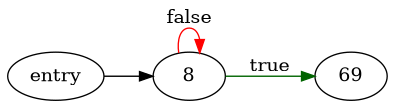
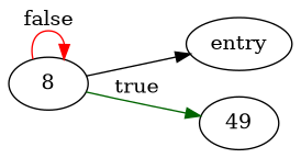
  digraph {
    rankdir=LR
    n1 [label=entry]
    n2 [label=8]
-   49 [label=69]
-   n1 -> n2
+   49
+   n2 -> n1
    n2 -> n2 [color=red label=false]
    n2 -> 49 [color=darkgreen label=true]
  }
